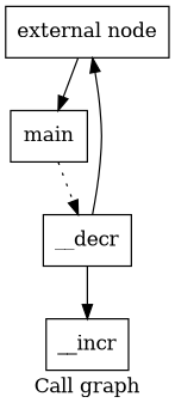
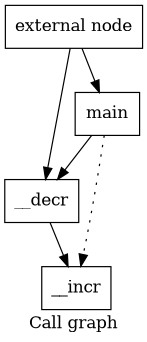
  digraph {
    label="Call graph"
    node [shape=record]
    edge [style=solid]
    n1 [label="{external node}"]
    n2 [label="{__decr}"]
    n3 [label="{main}"]
    n4 [label="{__incr}"]
-   n2 -> n1
+   n1 -> n2
    n1 -> n3
    n2 -> n4
-   n3 -> n2 [style=dotted]
+   n3 -> n2
+   n3 -> n4 [style=dotted]
  }
